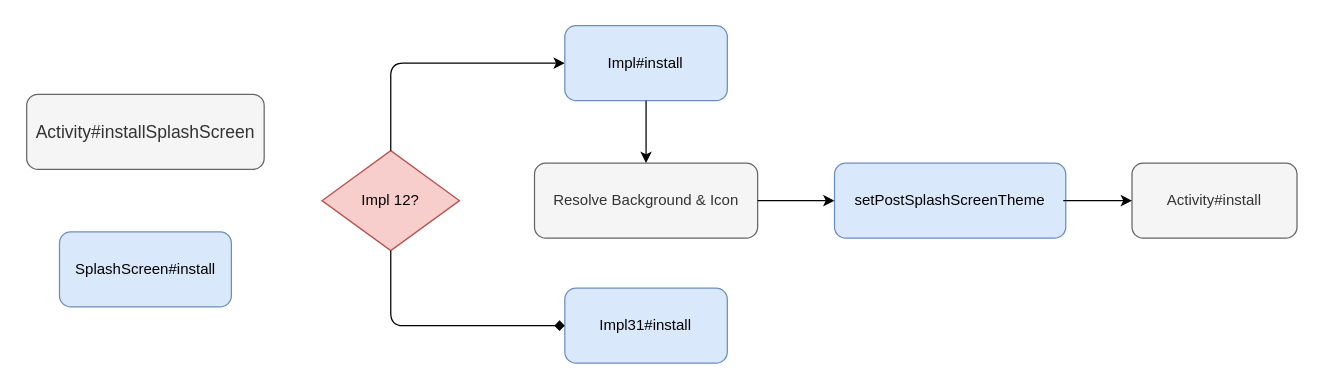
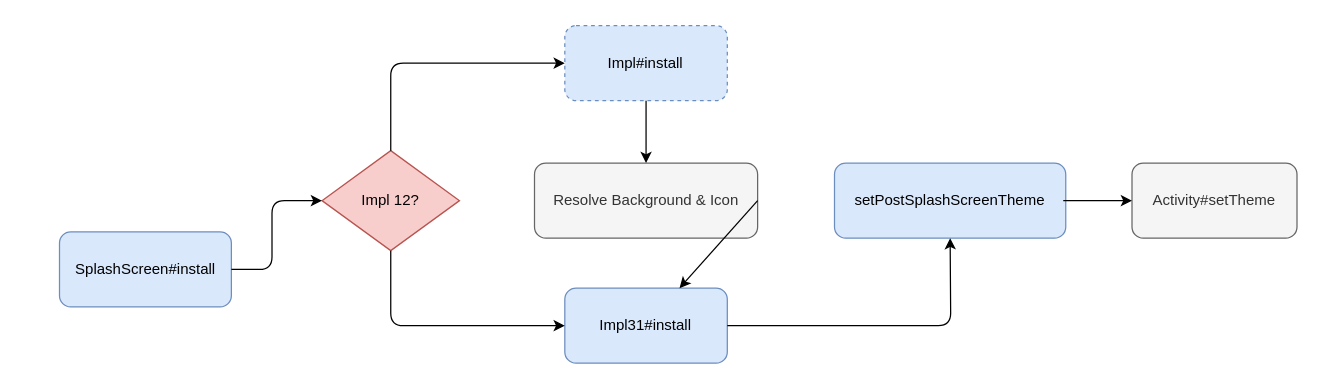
  <mxCell id="0" />
  <mxCell id="1" parent="0" />
- <mxCell id="2" value="&lt;font style=&quot;font-size: 14px&quot;&gt;Activity#&lt;span style=&quot;text-align: justify&quot;&gt;installSplashScreen&lt;/span&gt;&lt;/font&gt;" style="rounded=1;whiteSpace=wrap;html=1;fillColor=#f5f5f5;strokeColor=#666666;fontColor=#333333;" vertex="1" parent="1"><mxGeometry x="20.75" y="75" width="190" height="60" as="geometry" /></mxCell>
  <mxCell id="3" value="SplashScreen#install" style="rounded=1;whiteSpace=wrap;html=1;fillColor=#dae8fc;strokeColor=#6c8ebf;" vertex="1" parent="1"><mxGeometry x="47" y="185" width="137.5" height="60" as="geometry" /></mxCell>
  <mxCell id="4" value="Impl31#install" style="rounded=1;whiteSpace=wrap;html=1;fillColor=#dae8fc;strokeColor=#6c8ebf;" vertex="1" parent="1"><mxGeometry x="451.25" y="230" width="130" height="60" as="geometry" /></mxCell>
  <mxCell id="5" value="Impl 12?" style="rhombus;whiteSpace=wrap;html=1;fillColor=#f8cecc;strokeColor=#b85450;" vertex="1" parent="1"><mxGeometry x="257" y="120" width="110" height="80" as="geometry" /></mxCell>
  <mxCell id="6" value="" style="endArrow=classic;html=1;entryX=0;entryY=0.5;entryDx=0;entryDy=0;exitX=0.5;exitY=0;exitDx=0;exitDy=0;" edge="1" parent="1" target="7" source="5"><mxGeometry width="50" height="50" relative="1" as="geometry"><mxPoint x="714.5" y="110" as="sourcePoint" /><mxPoint x="744.5" y="109.94" as="targetPoint" /><Array as="points"><mxPoint x="312" y="50" /></Array></mxGeometry></mxCell>
- <mxCell id="7" value="Impl#install" style="rounded=1;whiteSpace=wrap;html=1;fillColor=#dae8fc;strokeColor=#6c8ebf;" vertex="1" parent="1"><mxGeometry x="451.25" y="20" width="130" height="60" as="geometry" /></mxCell>
+ <mxCell id="7" value="Impl#install" style="rounded=1;whiteSpace=wrap;html=1;fillColor=#dae8fc;strokeColor=#6c8ebf;dashed=1;" vertex="1" parent="1"><mxGeometry x="451.25" y="20" width="130" height="60" as="geometry" /></mxCell>
  <mxCell id="8" value="setPostSplashScreenTheme" style="rounded=1;whiteSpace=wrap;html=1;fillColor=#dae8fc;strokeColor=#6c8ebf;" vertex="1" parent="1"><mxGeometry x="667" y="130" width="185" height="60" as="geometry" /></mxCell>
- <mxCell id="9" value="Activity#install" style="rounded=1;whiteSpace=wrap;html=1;fillColor=#f5f5f5;strokeColor=#666666;fontColor=#333333;" vertex="1" parent="1"><mxGeometry x="905" y="130" width="132" height="60" as="geometry" /></mxCell>
+ <mxCell id="9" value="Activity#setTheme" style="rounded=1;whiteSpace=wrap;html=1;fillColor=#f5f5f5;strokeColor=#666666;fontColor=#333333;" vertex="1" parent="1"><mxGeometry x="905" y="130" width="132" height="60" as="geometry" /></mxCell>
  <mxCell id="10" value="Resolve Background &amp;amp; Icon" style="rounded=1;whiteSpace=wrap;html=1;fillColor=#f5f5f5;strokeColor=#666666;fontColor=#333333;" vertex="1" parent="1"><mxGeometry x="427" y="130" width="178.5" height="60" as="geometry" /></mxCell>
- <mxCell id="11" value="" style="endArrow=diamond;html=1;exitX=0.5;exitY=1;exitDx=0;exitDy=0;entryX=0;entryY=0.5;entryDx=0;entryDy=0;" edge="1" parent="1" source="5" target="4"><mxGeometry width="50" height="50" relative="1" as="geometry"><mxPoint x="914.5" y="85" as="sourcePoint" /><mxPoint x="491.5" y="158" as="targetPoint" /><Array as="points"><mxPoint x="312" y="260" /></Array></mxGeometry></mxCell>
+ <mxCell id="11" value="" style="endArrow=classic;html=1;exitX=0.5;exitY=1;exitDx=0;exitDy=0;entryX=0;entryY=0.5;entryDx=0;entryDy=0;" edge="1" parent="1" source="5" target="4"><mxGeometry width="50" height="50" relative="1" as="geometry"><mxPoint x="914.5" y="85" as="sourcePoint" /><mxPoint x="491.5" y="158" as="targetPoint" /><Array as="points"><mxPoint x="312" y="260" /></Array></mxGeometry></mxCell>
  <mxCell id="12" value="" style="endArrow=classic;html=1;exitX=0.5;exitY=1;exitDx=0;exitDy=0;entryX=0.5;entryY=0;entryDx=0;entryDy=0;" edge="1" parent="1" source="7" target="10"><mxGeometry width="50" height="50" relative="1" as="geometry"><mxPoint x="605.5" y="49.5" as="sourcePoint" /><mxPoint x="655" y="49.5" as="targetPoint" /></mxGeometry></mxCell>
- <mxCell id="13" value="" style="endArrow=classic;html=1;exitX=1;exitY=0.5;exitDx=0;exitDy=0;" edge="1" parent="1" source="10" target="8"><mxGeometry width="50" height="50" relative="1" as="geometry"><mxPoint x="989.08" y="180" as="sourcePoint" /><mxPoint x="989.08" y="230" as="targetPoint" /></mxGeometry></mxCell>
+ <mxCell id="13" value="" style="endArrow=classic;html=1;exitX=1;exitY=0.5;exitDx=0;exitDy=0;" edge="1" parent="1" source="10" target="4"><mxGeometry width="50" height="50" relative="1" as="geometry"><mxPoint x="989.08" y="180" as="sourcePoint" /><mxPoint x="989.08" y="230" as="targetPoint" /></mxGeometry></mxCell>
+ <mxCell id="14" value="" style="endArrow=classic;html=1;exitX=1;exitY=0.5;exitDx=0;exitDy=0;entryX=0;entryY=0.5;entryDx=0;entryDy=0;" edge="1" parent="1" source="3" target="5"><mxGeometry width="50" height="50" relative="1" as="geometry"><mxPoint x="217" y="230" as="sourcePoint" /><mxPoint x="217" y="280" as="targetPoint" /><Array as="points"><mxPoint x="217" y="215" /><mxPoint x="217" y="160" /></Array></mxGeometry></mxCell>
  <mxCell id="15" value="" style="endArrow=classic;html=1;" edge="1" parent="1" target="9"><mxGeometry width="50" height="50" relative="1" as="geometry"><mxPoint x="850" y="160" as="sourcePoint" /><mxPoint x="921.5" y="159.5" as="targetPoint" /></mxGeometry></mxCell>
+ <mxCell id="16" value="" style="endArrow=classic;html=1;exitX=1;exitY=0.5;exitDx=0;exitDy=0;entryX=0.5;entryY=1;entryDx=0;entryDy=0;" edge="1" parent="1" source="4" target="8"><mxGeometry width="50" height="50" relative="1" as="geometry"><mxPoint x="677" y="230" as="sourcePoint" /><mxPoint x="840.5" y="290" as="targetPoint" /><Array as="points"><mxPoint x="760" y="260" /></Array></mxGeometry></mxCell>
